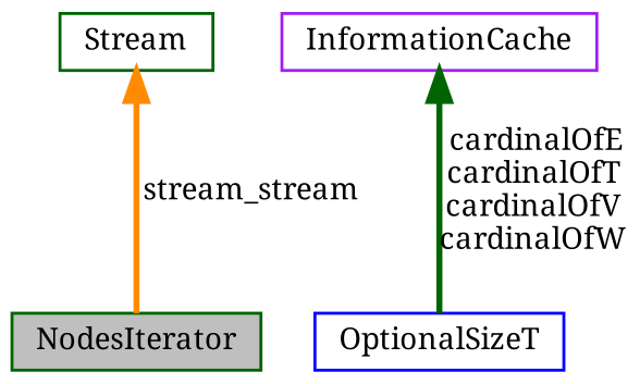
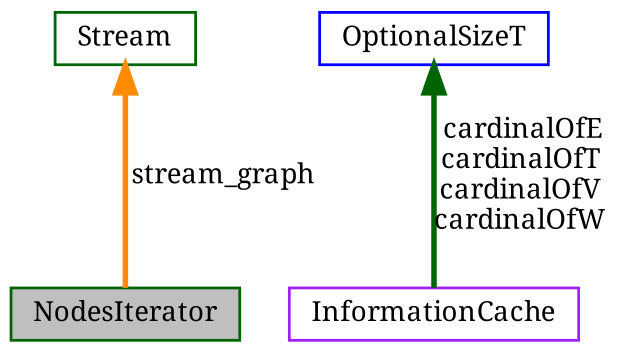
  digraph {
    fontname="Noto Serif"
    node [color=darkgreen fillcolor=white fontname="Noto Serif" fontsize=10 shape=record style=filled]
    edge [dir=back fontname="Noto Serif" fontsize=10 labelfontname=Helvetica labelfontsize=10 style=bold]
    n1 [fillcolor=grey75 fontcolor=black height=0.2 label=NodesIterator width=0.4]
    n2 [height=0.2 label=Stream width=0.4]
    n3 [color=purple height=0.2 label=InformationCache width=0.4]
    n4 [color=blue height=0.2 label=OptionalSizeT width=0.4]
-   n2 -> n1 [color=darkorange label=" stream_stream"]
-   n3 -> n4 [color=darkgreen label=" cardinalOfE\ncardinalOfT\ncardinalOfV\ncardinalOfW"]
+   n2 -> n1 [color=darkorange label=" stream_graph"]
+   n4 -> n3 [color=darkgreen label=" cardinalOfE\ncardinalOfT\ncardinalOfV\ncardinalOfW"]
  }
